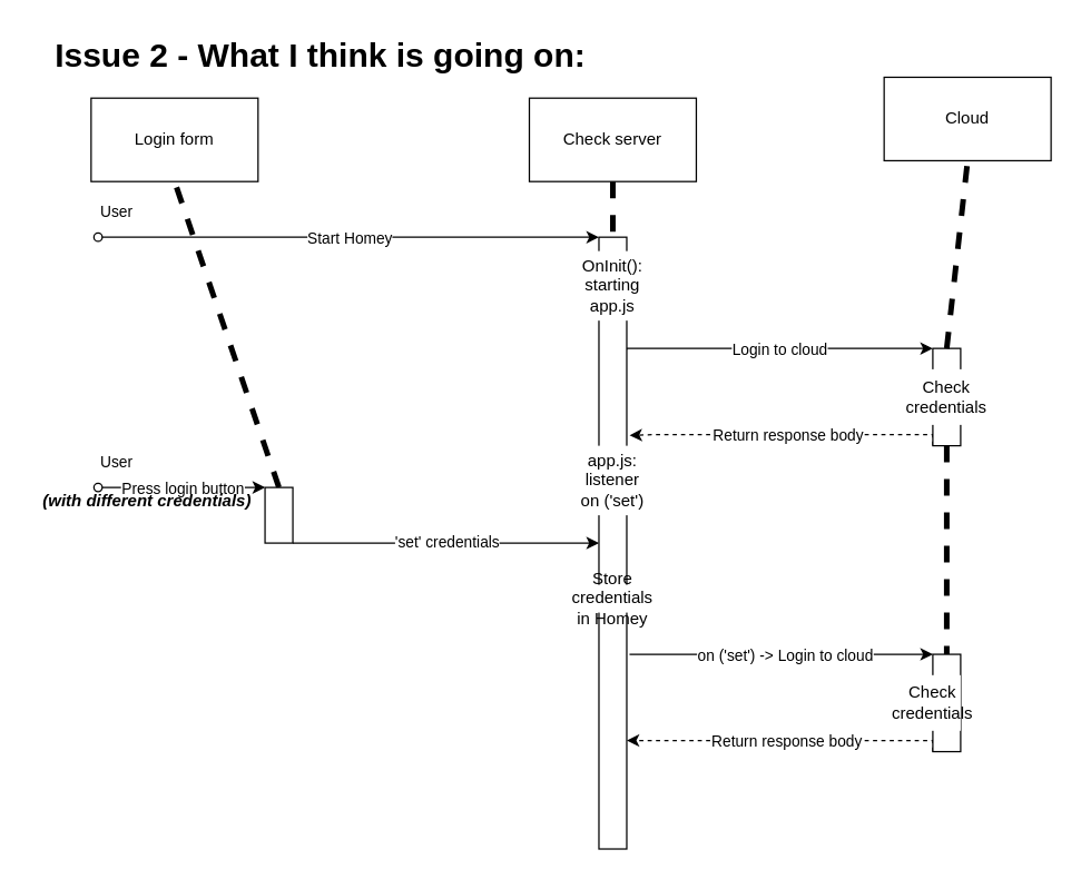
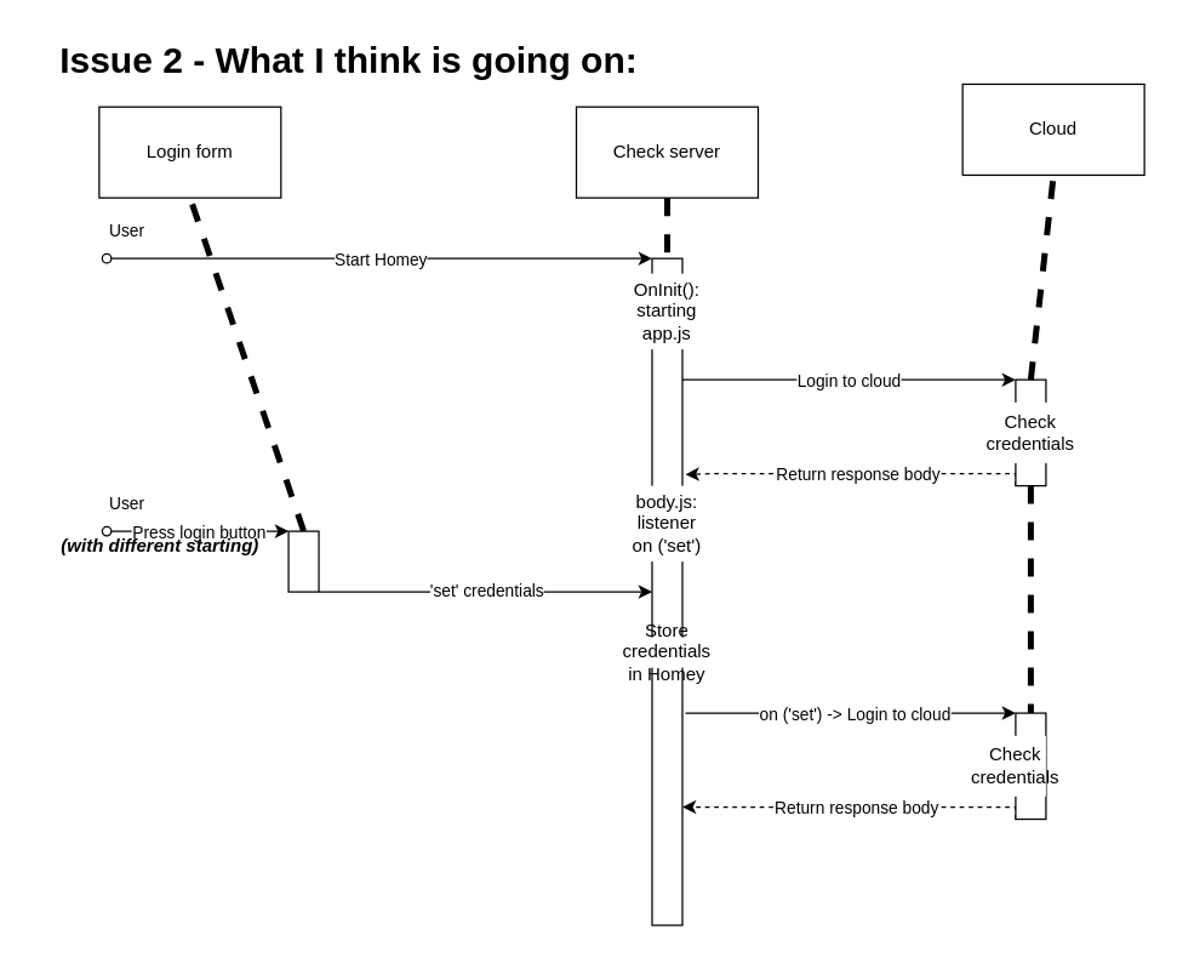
  <mxCell id="0" />
  <mxCell id="1" parent="0" />
  <mxCell id="2" value="Login form" style="rounded=0;whiteSpace=wrap;html=1;" parent="1" vertex="1"><mxGeometry x="65" y="70" width="120" height="60" as="geometry" /></mxCell>
  <mxCell id="3" value="Check server" style="rounded=0;whiteSpace=wrap;html=1;" parent="1" vertex="1"><mxGeometry x="380" y="70" width="120" height="60" as="geometry" /></mxCell>
  <mxCell id="4" value="Cloud" style="rounded=0;whiteSpace=wrap;html=1;" parent="1" vertex="1"><mxGeometry x="635" y="55" width="120" height="60" as="geometry" /></mxCell>
  <mxCell id="5" style="edgeStyle=orthogonalEdgeStyle;rounded=0;orthogonalLoop=1;jettySize=auto;html=1;exitX=0.5;exitY=1;exitDx=0;exitDy=0;entryX=0.5;entryY=0;entryDx=0;entryDy=0;startArrow=none;startFill=0;endArrow=none;endFill=0;dashed=1;strokeWidth=4;" parent="1" source="3" target="16" edge="1"><mxGeometry relative="1" as="geometry"><mxPoint x="440" y="90" as="sourcePoint" /></mxGeometry></mxCell>
  <mxCell id="6" style="edgeStyle=orthogonalEdgeStyle;rounded=0;orthogonalLoop=1;jettySize=auto;html=1;exitX=0;exitY=1;exitDx=0;exitDy=0;startArrow=none;startFill=0;endArrow=classic;endFill=1;strokeWidth=1;dashed=1;entryX=1.1;entryY=0.324;entryDx=0;entryDy=0;entryPerimeter=0;" parent="1" source="9" edge="1" target="16"><mxGeometry relative="1" as="geometry"><mxPoint x="460" y="312" as="targetPoint" /><Array as="points"><mxPoint x="670" y="312" /><mxPoint x="470" y="312" /></Array></mxGeometry></mxCell>
  <mxCell id="7" value="Return response body" style="edgeLabel;html=1;align=center;verticalAlign=middle;resizable=0;points=[];" parent="6" vertex="1" connectable="0"><mxGeometry x="-0.223" y="-3" relative="1" as="geometry"><mxPoint x="-24.48" y="3" as="offset" /></mxGeometry></mxCell>
  <mxCell id="8" style="edgeStyle=orthogonalEdgeStyle;rounded=0;orthogonalLoop=1;jettySize=auto;html=1;exitX=0.5;exitY=1;exitDx=0;exitDy=0;entryX=0.5;entryY=0;entryDx=0;entryDy=0;dashed=1;endArrow=none;endFill=0;strokeWidth=4;" edge="1" parent="1" source="9" target="31"><mxGeometry relative="1" as="geometry" /></mxCell>
  <mxCell id="9" value="" style="rounded=0;whiteSpace=wrap;html=1;" parent="1" vertex="1"><mxGeometry x="670" y="250" width="20" height="70" as="geometry" /></mxCell>
  <mxCell id="10" value="" style="endArrow=none;html=1;strokeColor=#000000;strokeWidth=4;entryX=0.5;entryY=1;entryDx=0;entryDy=0;exitX=0.5;exitY=0;exitDx=0;exitDy=0;dashed=1;" parent="1" source="21" target="2" edge="1"><mxGeometry width="50" height="50" relative="1" as="geometry"><mxPoint x="200" y="-30" as="sourcePoint" /><mxPoint x="280" y="-70" as="targetPoint" /></mxGeometry></mxCell>
  <mxCell id="11" value="" style="endArrow=none;html=1;strokeColor=#000000;strokeWidth=4;entryX=0.5;entryY=1;entryDx=0;entryDy=0;exitX=0.5;exitY=0;exitDx=0;exitDy=0;dashed=1;" parent="1" source="9" target="4" edge="1"><mxGeometry width="50" height="50" relative="1" as="geometry"><mxPoint x="570" y="-10" as="sourcePoint" /><mxPoint x="570" y="-90" as="targetPoint" /></mxGeometry></mxCell>
  <mxCell id="12" value="Check credentials" style="text;html=1;strokeColor=none;align=center;verticalAlign=middle;whiteSpace=wrap;rounded=0;fillColor=#ffffff;" parent="1" vertex="1"><mxGeometry x="660" y="265" width="40" height="40" as="geometry" /></mxCell>
  <mxCell id="13" value="&lt;h1&gt;Issue 2 - What I think is going on:&lt;/h1&gt;" style="text;html=1;strokeColor=none;fillColor=none;align=center;verticalAlign=middle;whiteSpace=wrap;rounded=0;" parent="1" vertex="1"><mxGeometry x="35" y="20" width="390" height="40" as="geometry" /></mxCell>
  <mxCell id="14" style="edgeStyle=orthogonalEdgeStyle;rounded=0;orthogonalLoop=1;jettySize=auto;html=1;exitX=0.983;exitY=0.185;exitDx=0;exitDy=0;entryX=0;entryY=0;entryDx=0;entryDy=0;startArrow=none;startFill=0;endArrow=classic;endFill=1;strokeWidth=1;exitPerimeter=0;" parent="1" source="16" target="9" edge="1"><mxGeometry relative="1" as="geometry"><Array as="points"><mxPoint x="450" y="250" /></Array></mxGeometry></mxCell>
  <mxCell id="15" value="Login to cloud" style="edgeLabel;html=1;align=center;verticalAlign=middle;resizable=0;points=[];" parent="14" vertex="1" connectable="0"><mxGeometry x="0.455" y="31" relative="1" as="geometry"><mxPoint x="-49.93" y="31" as="offset" /></mxGeometry></mxCell>
  <mxCell id="16" value="" style="rounded=0;whiteSpace=wrap;html=1;" parent="1" vertex="1"><mxGeometry x="430" y="170" width="20" height="440" as="geometry" /></mxCell>
  <mxCell id="17" value="" style="endArrow=classic;html=1;startArrow=oval;startFill=0;entryX=0;entryY=0;entryDx=0;entryDy=0;" parent="1" target="16" edge="1"><mxGeometry relative="1" as="geometry"><mxPoint x="70" y="170" as="sourcePoint" /><mxPoint x="230" y="170" as="targetPoint" /></mxGeometry></mxCell>
  <mxCell id="18" value="Start Homey" style="edgeLabel;resizable=0;html=1;align=center;verticalAlign=middle;" parent="17" connectable="0" vertex="1"><mxGeometry relative="1" as="geometry" /></mxCell>
  <mxCell id="19" value="User" style="edgeLabel;resizable=0;html=1;align=left;verticalAlign=bottom;" parent="17" connectable="0" vertex="1"><mxGeometry x="-1" relative="1" as="geometry"><mxPoint y="-10" as="offset" /></mxGeometry></mxCell>
  <mxCell id="20" value="OnInit(): starting app.js" style="text;html=1;strokeColor=none;align=center;verticalAlign=middle;whiteSpace=wrap;rounded=0;fillColor=#ffffff;" parent="1" vertex="1"><mxGeometry x="415" y="180" width="50" height="50" as="geometry" /></mxCell>
  <mxCell id="21" value="" style="rounded=0;whiteSpace=wrap;html=1;" vertex="1" parent="1"><mxGeometry x="190" y="350" width="20" height="40" as="geometry" /></mxCell>
  <mxCell id="22" value="" style="endArrow=classic;html=1;entryX=0;entryY=0;entryDx=0;entryDy=0;startArrow=oval;startFill=0;" edge="1" parent="1" target="21"><mxGeometry relative="1" as="geometry"><mxPoint x="70" y="350" as="sourcePoint" /><mxPoint x="180" y="360" as="targetPoint" /></mxGeometry></mxCell>
  <mxCell id="23" value="Press login button" style="edgeLabel;resizable=0;html=1;align=center;verticalAlign=middle;" connectable="0" vertex="1" parent="22"><mxGeometry relative="1" as="geometry" /></mxCell>
  <mxCell id="24" value="User" style="edgeLabel;resizable=0;html=1;align=left;verticalAlign=bottom;" connectable="0" vertex="1" parent="22"><mxGeometry x="-1" relative="1" as="geometry"><mxPoint y="-10" as="offset" /></mxGeometry></mxCell>
- <mxCell id="25" value="&lt;i&gt;&lt;b&gt;(with different credentials)&lt;/b&gt;&lt;/i&gt;" style="text;html=1;align=center;verticalAlign=middle;resizable=0;points=[];autosize=1;" vertex="1" parent="1"><mxGeometry x="20" y="350" width="170" height="20" as="geometry" /></mxCell>
+ <mxCell id="25" value="&lt;i&gt;&lt;b&gt;(with different starting)&lt;/b&gt;&lt;/i&gt;" style="text;html=1;align=center;verticalAlign=middle;resizable=0;points=[];autosize=1;" vertex="1" parent="1"><mxGeometry x="20" y="350" width="170" height="20" as="geometry" /></mxCell>
  <mxCell id="26" value="" style="endArrow=classic;html=1;exitX=1;exitY=1;exitDx=0;exitDy=0;entryX=0;entryY=0;entryDx=0;entryDy=0;" edge="1" parent="1"><mxGeometry width="50" height="50" relative="1" as="geometry"><mxPoint x="210" y="390" as="sourcePoint" /><mxPoint x="430" y="390" as="targetPoint" /></mxGeometry></mxCell>
  <mxCell id="27" value="'set' credentials" style="edgeLabel;html=1;align=center;verticalAlign=middle;resizable=0;points=[];" vertex="1" connectable="0" parent="26"><mxGeometry x="0.141" relative="1" as="geometry"><mxPoint x="-15.7" y="-0.31" as="offset" /></mxGeometry></mxCell>
- <mxCell id="28" value="app.js: listener on ('set')" style="text;html=1;strokeColor=none;align=center;verticalAlign=middle;whiteSpace=wrap;rounded=0;fillColor=#ffffff;" vertex="1" parent="1"><mxGeometry x="415" y="320" width="50" height="50" as="geometry" /></mxCell>
+ <mxCell id="28" value="body.js: listener on ('set')" style="text;html=1;strokeColor=none;align=center;verticalAlign=middle;whiteSpace=wrap;rounded=0;fillColor=#ffffff;" vertex="1" parent="1"><mxGeometry x="415" y="320" width="50" height="50" as="geometry" /></mxCell>
  <mxCell id="29" style="edgeStyle=orthogonalEdgeStyle;rounded=0;orthogonalLoop=1;jettySize=auto;html=1;exitX=0;exitY=1;exitDx=0;exitDy=0;startArrow=none;startFill=0;endArrow=classic;endFill=1;strokeWidth=1;dashed=1;" edge="1" parent="1" source="31"><mxGeometry relative="1" as="geometry"><mxPoint x="450" y="532" as="targetPoint" /><Array as="points"><mxPoint x="660" y="532" /><mxPoint x="460" y="532" /></Array></mxGeometry></mxCell>
  <mxCell id="30" value="Return response body" style="edgeLabel;html=1;align=center;verticalAlign=middle;resizable=0;points=[];" vertex="1" connectable="0" parent="29"><mxGeometry x="-0.223" y="-3" relative="1" as="geometry"><mxPoint x="-24.48" y="3" as="offset" /></mxGeometry></mxCell>
  <mxCell id="31" value="" style="rounded=0;whiteSpace=wrap;html=1;" vertex="1" parent="1"><mxGeometry x="670" y="470" width="20" height="70" as="geometry" /></mxCell>
  <mxCell id="32" value="Check credentials" style="text;html=1;strokeColor=none;align=center;verticalAlign=middle;whiteSpace=wrap;rounded=0;fillColor=#ffffff;" vertex="1" parent="1"><mxGeometry x="650" y="485" width="40" height="40" as="geometry" /></mxCell>
  <mxCell id="33" value="" style="endArrow=classic;html=1;entryX=0;entryY=0;entryDx=0;entryDy=0;" edge="1" parent="1" target="31"><mxGeometry width="50" height="50" relative="1" as="geometry"><mxPoint x="452" y="470" as="sourcePoint" /><mxPoint x="540" y="480" as="targetPoint" /></mxGeometry></mxCell>
  <mxCell id="34" value="on ('set') -&amp;gt; Login to cloud" style="edgeLabel;html=1;align=center;verticalAlign=middle;resizable=0;points=[];" vertex="1" connectable="0" parent="33"><mxGeometry x="-0.237" y="-2" relative="1" as="geometry"><mxPoint x="28.57" y="-2" as="offset" /></mxGeometry></mxCell>
  <mxCell id="35" value="Store credentials in Homey" style="text;html=1;strokeColor=none;align=center;verticalAlign=middle;whiteSpace=wrap;rounded=0;fillColor=#ffffff;" vertex="1" parent="1"><mxGeometry x="415" y="420" width="50" height="20" as="geometry" /></mxCell>
